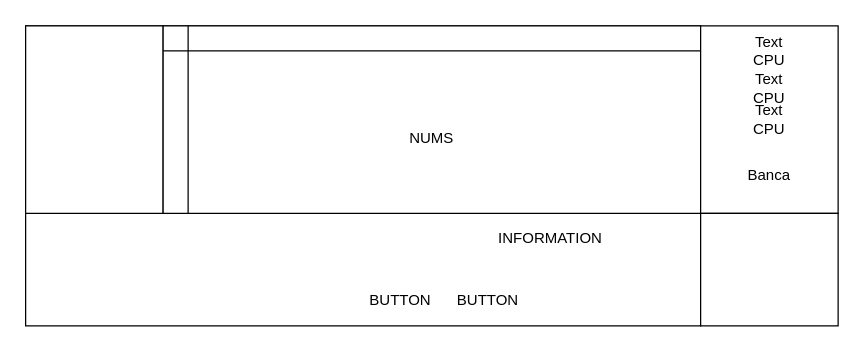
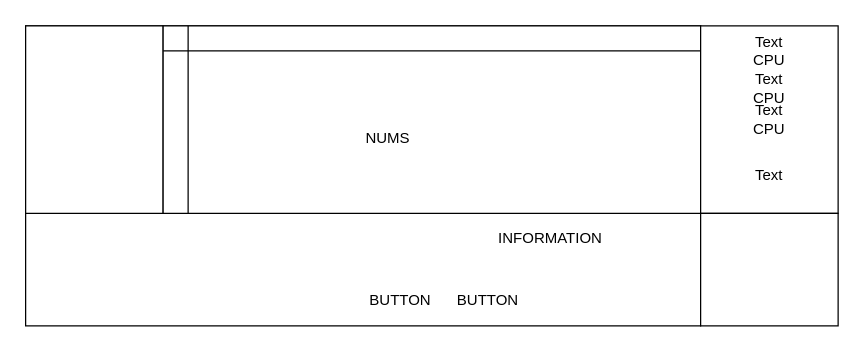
  <mxCell id="0" />
  <mxCell id="1" parent="0" />
  <mxCell id="2" value="" style="rounded=0;whiteSpace=wrap;html=1;" vertex="1" parent="1"><mxGeometry x="20" y="20" width="540" height="240" as="geometry" /></mxCell>
  <mxCell id="3" value="" style="rounded=0;whiteSpace=wrap;html=1;" vertex="1" parent="1"><mxGeometry x="20" y="20" width="110" height="150" as="geometry" /></mxCell>
  <mxCell id="4" value="" style="shape=internalStorage;whiteSpace=wrap;html=1;backgroundOutline=1;" vertex="1" parent="1"><mxGeometry x="130" y="20" width="430" height="150" as="geometry" /></mxCell>
  <mxCell id="5" value="" style="rounded=0;whiteSpace=wrap;html=1;" vertex="1" parent="1"><mxGeometry x="560" y="20" width="110" height="150" as="geometry" /></mxCell>
  <mxCell id="6" value="INFORMATION" style="text;html=1;strokeColor=none;fillColor=none;align=center;verticalAlign=middle;whiteSpace=wrap;rounded=0;" vertex="1" parent="1"><mxGeometry x="420" y="180" width="40" height="20" as="geometry" /></mxCell>
  <mxCell id="7" value="Text CPU" style="text;html=1;strokeColor=none;fillColor=none;align=center;verticalAlign=middle;whiteSpace=wrap;rounded=0;" vertex="1" parent="1"><mxGeometry x="595" y="30" width="40" height="20" as="geometry" /></mxCell>
- <mxCell id="8" value="NUMS" style="text;html=1;strokeColor=none;fillColor=none;align=center;verticalAlign=middle;whiteSpace=wrap;rounded=0;" vertex="1" parent="1"><mxGeometry x="325" y="100" width="40" height="20" as="geometry" /></mxCell>
+ <mxCell id="8" value="NUMS" style="text;html=1;strokeColor=none;fillColor=none;align=center;verticalAlign=middle;whiteSpace=wrap;rounded=0;" vertex="1" parent="1"><mxGeometry x="290" y="100" width="40" height="20" as="geometry" /></mxCell>
  <mxCell id="9" value="" style="rounded=0;whiteSpace=wrap;html=1;" vertex="1" parent="1"><mxGeometry x="560" y="170" width="110" height="90" as="geometry" /></mxCell>
  <mxCell id="10" value="BUTTON" style="text;html=1;strokeColor=none;fillColor=none;align=center;verticalAlign=middle;whiteSpace=wrap;rounded=0;" vertex="1" parent="1"><mxGeometry x="300" y="230" width="40" height="20" as="geometry" /></mxCell>
  <mxCell id="11" value="BUTTON" style="text;html=1;strokeColor=none;fillColor=none;align=center;verticalAlign=middle;whiteSpace=wrap;rounded=0;" vertex="1" parent="1"><mxGeometry x="370" y="230" width="40" height="20" as="geometry" /></mxCell>
  <mxCell id="12" value="Text CPU" style="text;html=1;strokeColor=none;fillColor=none;align=center;verticalAlign=middle;whiteSpace=wrap;rounded=0;" vertex="1" parent="1"><mxGeometry x="595" y="60" width="40" height="20" as="geometry" /></mxCell>
  <mxCell id="13" value="Text CPU" style="text;html=1;strokeColor=none;fillColor=none;align=center;verticalAlign=middle;whiteSpace=wrap;rounded=0;" vertex="1" parent="1"><mxGeometry x="595" y="90" width="40" height="10" as="geometry" /></mxCell>
- <mxCell id="14" value="Banca" style="text;html=1;strokeColor=none;fillColor=none;align=center;verticalAlign=middle;whiteSpace=wrap;rounded=0;" vertex="1" parent="1"><mxGeometry x="595" y="135" width="40" height="10" as="geometry" /></mxCell>
+ <mxCell id="14" value="Text" style="text;html=1;strokeColor=none;fillColor=none;align=center;verticalAlign=middle;whiteSpace=wrap;rounded=0;" vertex="1" parent="1"><mxGeometry x="595" y="135" width="40" height="10" as="geometry" /></mxCell>
